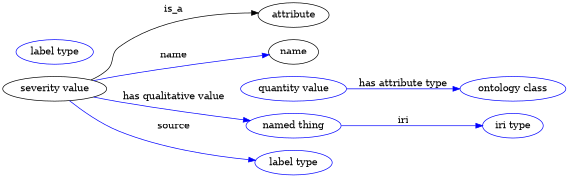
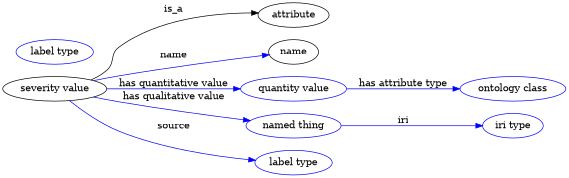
  digraph {
    rankdir=LR
    node [color=blue]
    edge [color=blue style=solid]
    n1 [height=0.5 label="severity value" width=2.1123 color=""]
    attribute [height=0.5 width=1.4443 color=""]
    name [height=0.5 width=1.011 color=""]
    n4 [height=0.5 label="quantity value" width=2.1484]
    n5 [height=0.5 label="named thing" width=1.9318]
    n6 [height=0.5 label="label type" width=1.5707]
    n7 [height=0.5 label="ontology class" width=2.1484]
    n8 [height=0.5 label="iri type" width=1.2277]
    n9 [height=0.5 label="label type" width=1.5707]
    n1 -> attribute [label=is_a color="" style=""]
    n1 -> name [label=name]
+   n1 -> n4 [label="has quantitative value"]
    n1 -> n5 [label="has qualitative value"]
    n1 -> n6 [label=source]
    n4 -> n7 [label="has attribute type"]
    n5 -> n8 [label=iri]
  }
